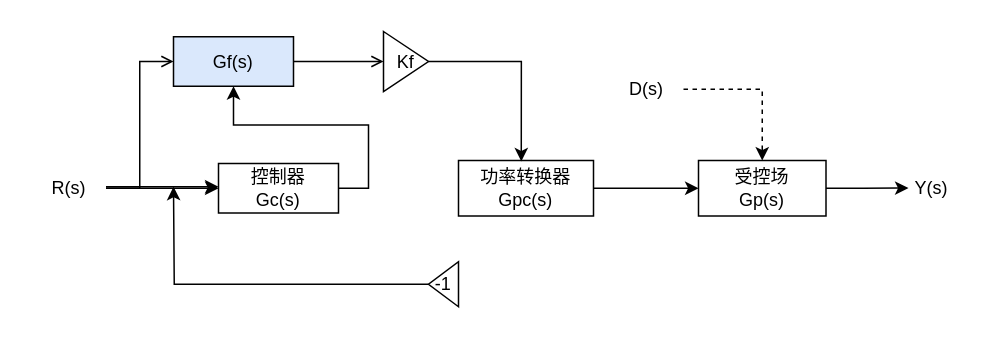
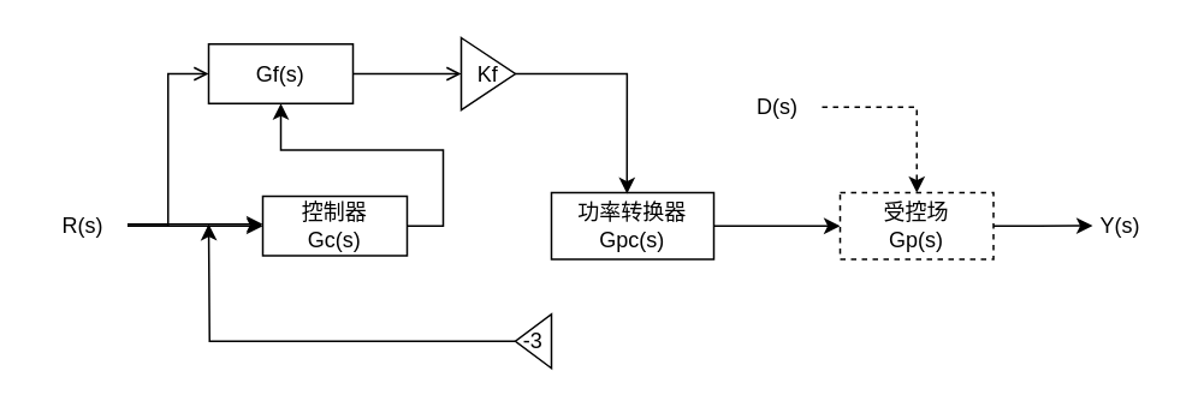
  <mxCell id="0" />
  <mxCell id="1" parent="0" />
  <mxCell id="2" value="" style="edgeStyle=orthogonalEdgeStyle;rounded=0;orthogonalLoop=1;jettySize=auto;html=1;" edge="1" parent="1" source="4" target="6"><mxGeometry relative="1" as="geometry" /></mxCell>
  <mxCell id="3" value="" style="edgeStyle=orthogonalEdgeStyle;rounded=0;orthogonalLoop=1;jettySize=auto;html=1;entryX=0;entryY=0.5;entryDx=0;entryDy=0;endArrow=open;" edge="1" parent="1" source="4" target="12"><mxGeometry relative="1" as="geometry"><mxPoint x="45" y="45" as="targetPoint" /></mxGeometry></mxCell>
  <mxCell id="4" value="R(s)" style="text;html=1;align=center;verticalAlign=middle;resizable=0;points=[];autosize=1;strokeColor=none;fillColor=none;" vertex="1" parent="1"><mxGeometry x="20" y="110" width="50" height="30" as="geometry" /></mxCell>
  <mxCell id="5" style="edgeStyle=orthogonalEdgeStyle;rounded=0;orthogonalLoop=1;jettySize=auto;html=1;exitX=1;exitY=0.5;exitDx=0;exitDy=0;" edge="1" parent="1" source="6" target="12"><mxGeometry relative="1" as="geometry" /></mxCell>
  <mxCell id="6" value="控制器&lt;div&gt;Gc(s)&lt;/div&gt;" style="whiteSpace=wrap;html=1;" vertex="1" parent="1"><mxGeometry x="145" y="108.5" width="80" height="33" as="geometry" /></mxCell>
  <mxCell id="7" value="" style="edgeStyle=orthogonalEdgeStyle;rounded=0;orthogonalLoop=1;jettySize=auto;html=1;" edge="1" parent="1" source="8" target="10"><mxGeometry relative="1" as="geometry"><Array as="points"><mxPoint x="485" y="124" /><mxPoint x="485" y="124" /></Array></mxGeometry></mxCell>
  <mxCell id="8" value="功率转换器&lt;div&gt;Gpc(s)&lt;/div&gt;" style="whiteSpace=wrap;html=1;" vertex="1" parent="1"><mxGeometry x="305" y="106.5" width="90" height="37" as="geometry" /></mxCell>
  <mxCell id="9" style="edgeStyle=orthogonalEdgeStyle;rounded=0;orthogonalLoop=1;jettySize=auto;html=1;exitX=1;exitY=0.5;exitDx=0;exitDy=0;" edge="1" parent="1" source="10"><mxGeometry relative="1" as="geometry"><mxPoint x="605" y="124.857" as="targetPoint" /><Array as="points"><mxPoint x="575" y="125" /><mxPoint x="575" y="125" /></Array></mxGeometry></mxCell>
- <mxCell id="10" value="受控场&lt;div&gt;Gp(s)&lt;/div&gt;" style="whiteSpace=wrap;html=1;" vertex="1" parent="1"><mxGeometry x="465" y="106.5" width="85" height="37" as="geometry" /></mxCell>
+ <mxCell id="10" value="受控场&lt;div&gt;Gp(s)&lt;/div&gt;" style="whiteSpace=wrap;html=1;dashed=1;" vertex="1" parent="1"><mxGeometry x="465" y="106.5" width="85" height="37" as="geometry" /></mxCell>
  <mxCell id="11" value="" style="edgeStyle=orthogonalEdgeStyle;rounded=0;orthogonalLoop=1;jettySize=auto;html=1;endArrow=open;" edge="1" parent="1" source="12" target="19"><mxGeometry relative="1" as="geometry" /></mxCell>
- <mxCell id="12" value="Gf(s)" style="whiteSpace=wrap;html=1;fillColor=#dae8fc;" vertex="1" parent="1"><mxGeometry x="115" y="24" width="80" height="33" as="geometry" /></mxCell>
+ <mxCell id="12" value="Gf(s)" style="whiteSpace=wrap;html=1;" vertex="1" parent="1"><mxGeometry x="115" y="24" width="80" height="33" as="geometry" /></mxCell>
  <mxCell id="13" value="" style="edgeStyle=orthogonalEdgeStyle;rounded=0;orthogonalLoop=1;jettySize=auto;html=1;dashed=1;" edge="1" parent="1" source="14" target="10"><mxGeometry relative="1" as="geometry" /></mxCell>
  <mxCell id="14" value="D(s)" style="text;html=1;align=center;verticalAlign=middle;resizable=0;points=[];autosize=1;strokeColor=none;fillColor=none;" vertex="1" parent="1"><mxGeometry x="405" y="44" width="50" height="30" as="geometry" /></mxCell>
  <mxCell id="15" value="" style="edgeStyle=orthogonalEdgeStyle;rounded=0;orthogonalLoop=1;jettySize=auto;html=1;" edge="1" parent="1" source="4" target="6"><mxGeometry relative="1" as="geometry"><mxPoint x="70" y="125" as="sourcePoint" /><mxPoint x="135" y="125" as="targetPoint" /><Array as="points"><mxPoint x="95" y="124" /><mxPoint x="95" y="124" /></Array></mxGeometry></mxCell>
  <mxCell id="16" value="Y(s)" style="text;html=1;align=center;verticalAlign=middle;resizable=0;points=[];autosize=1;strokeColor=none;fillColor=none;" vertex="1" parent="1"><mxGeometry x="595" y="110" width="50" height="30" as="geometry" /></mxCell>
  <mxCell id="17" style="edgeStyle=orthogonalEdgeStyle;rounded=0;orthogonalLoop=1;jettySize=auto;html=1;exitX=1;exitY=0.5;exitDx=0;exitDy=0;" edge="1" parent="1" source="18"><mxGeometry relative="1" as="geometry"><mxPoint x="115" y="124" as="targetPoint" /></mxGeometry></mxCell>
- <mxCell id="18" value="-1" style="triangle;whiteSpace=wrap;html=1;direction=west;" vertex="1" parent="1"><mxGeometry x="285" y="174" width="20" height="30" as="geometry" /></mxCell>
+ <mxCell id="18" value="-3" style="triangle;whiteSpace=wrap;html=1;direction=west;" vertex="1" parent="1"><mxGeometry x="285" y="174" width="20" height="30" as="geometry" /></mxCell>
  <mxCell id="19" value="Kf" style="triangle;whiteSpace=wrap;html=1;direction=east;" vertex="1" parent="1"><mxGeometry x="255" y="20.5" width="30" height="40" as="geometry" /></mxCell>
  <mxCell id="20" style="edgeStyle=orthogonalEdgeStyle;rounded=0;orthogonalLoop=1;jettySize=auto;html=1;exitX=1;exitY=0.5;exitDx=0;exitDy=0;entryX=0.465;entryY=0.017;entryDx=0;entryDy=0;entryPerimeter=0;" edge="1" parent="1" source="19" target="8"><mxGeometry relative="1" as="geometry" /></mxCell>
